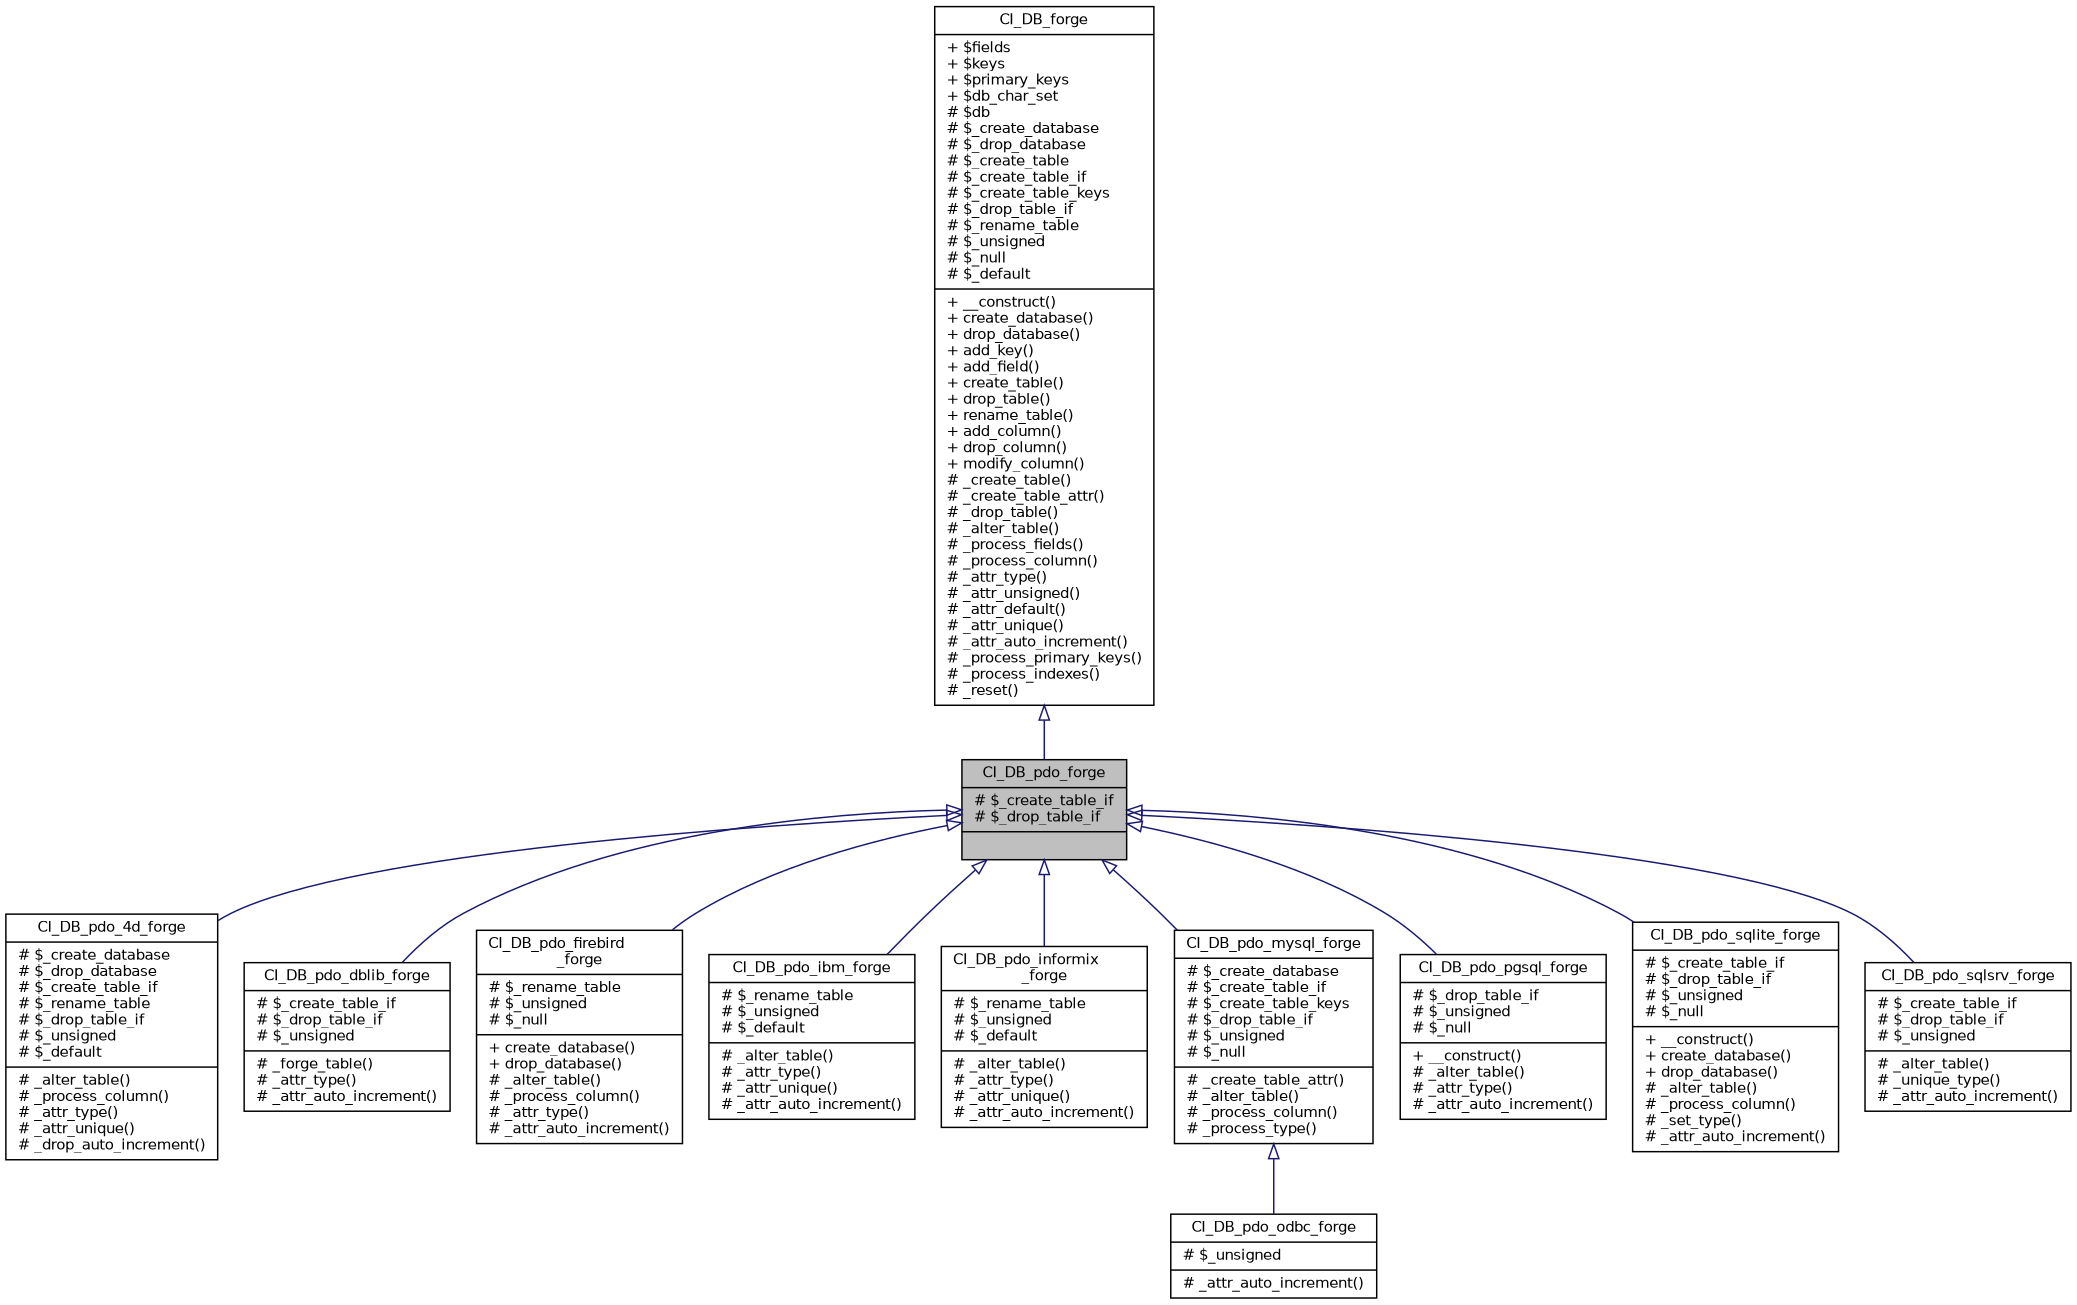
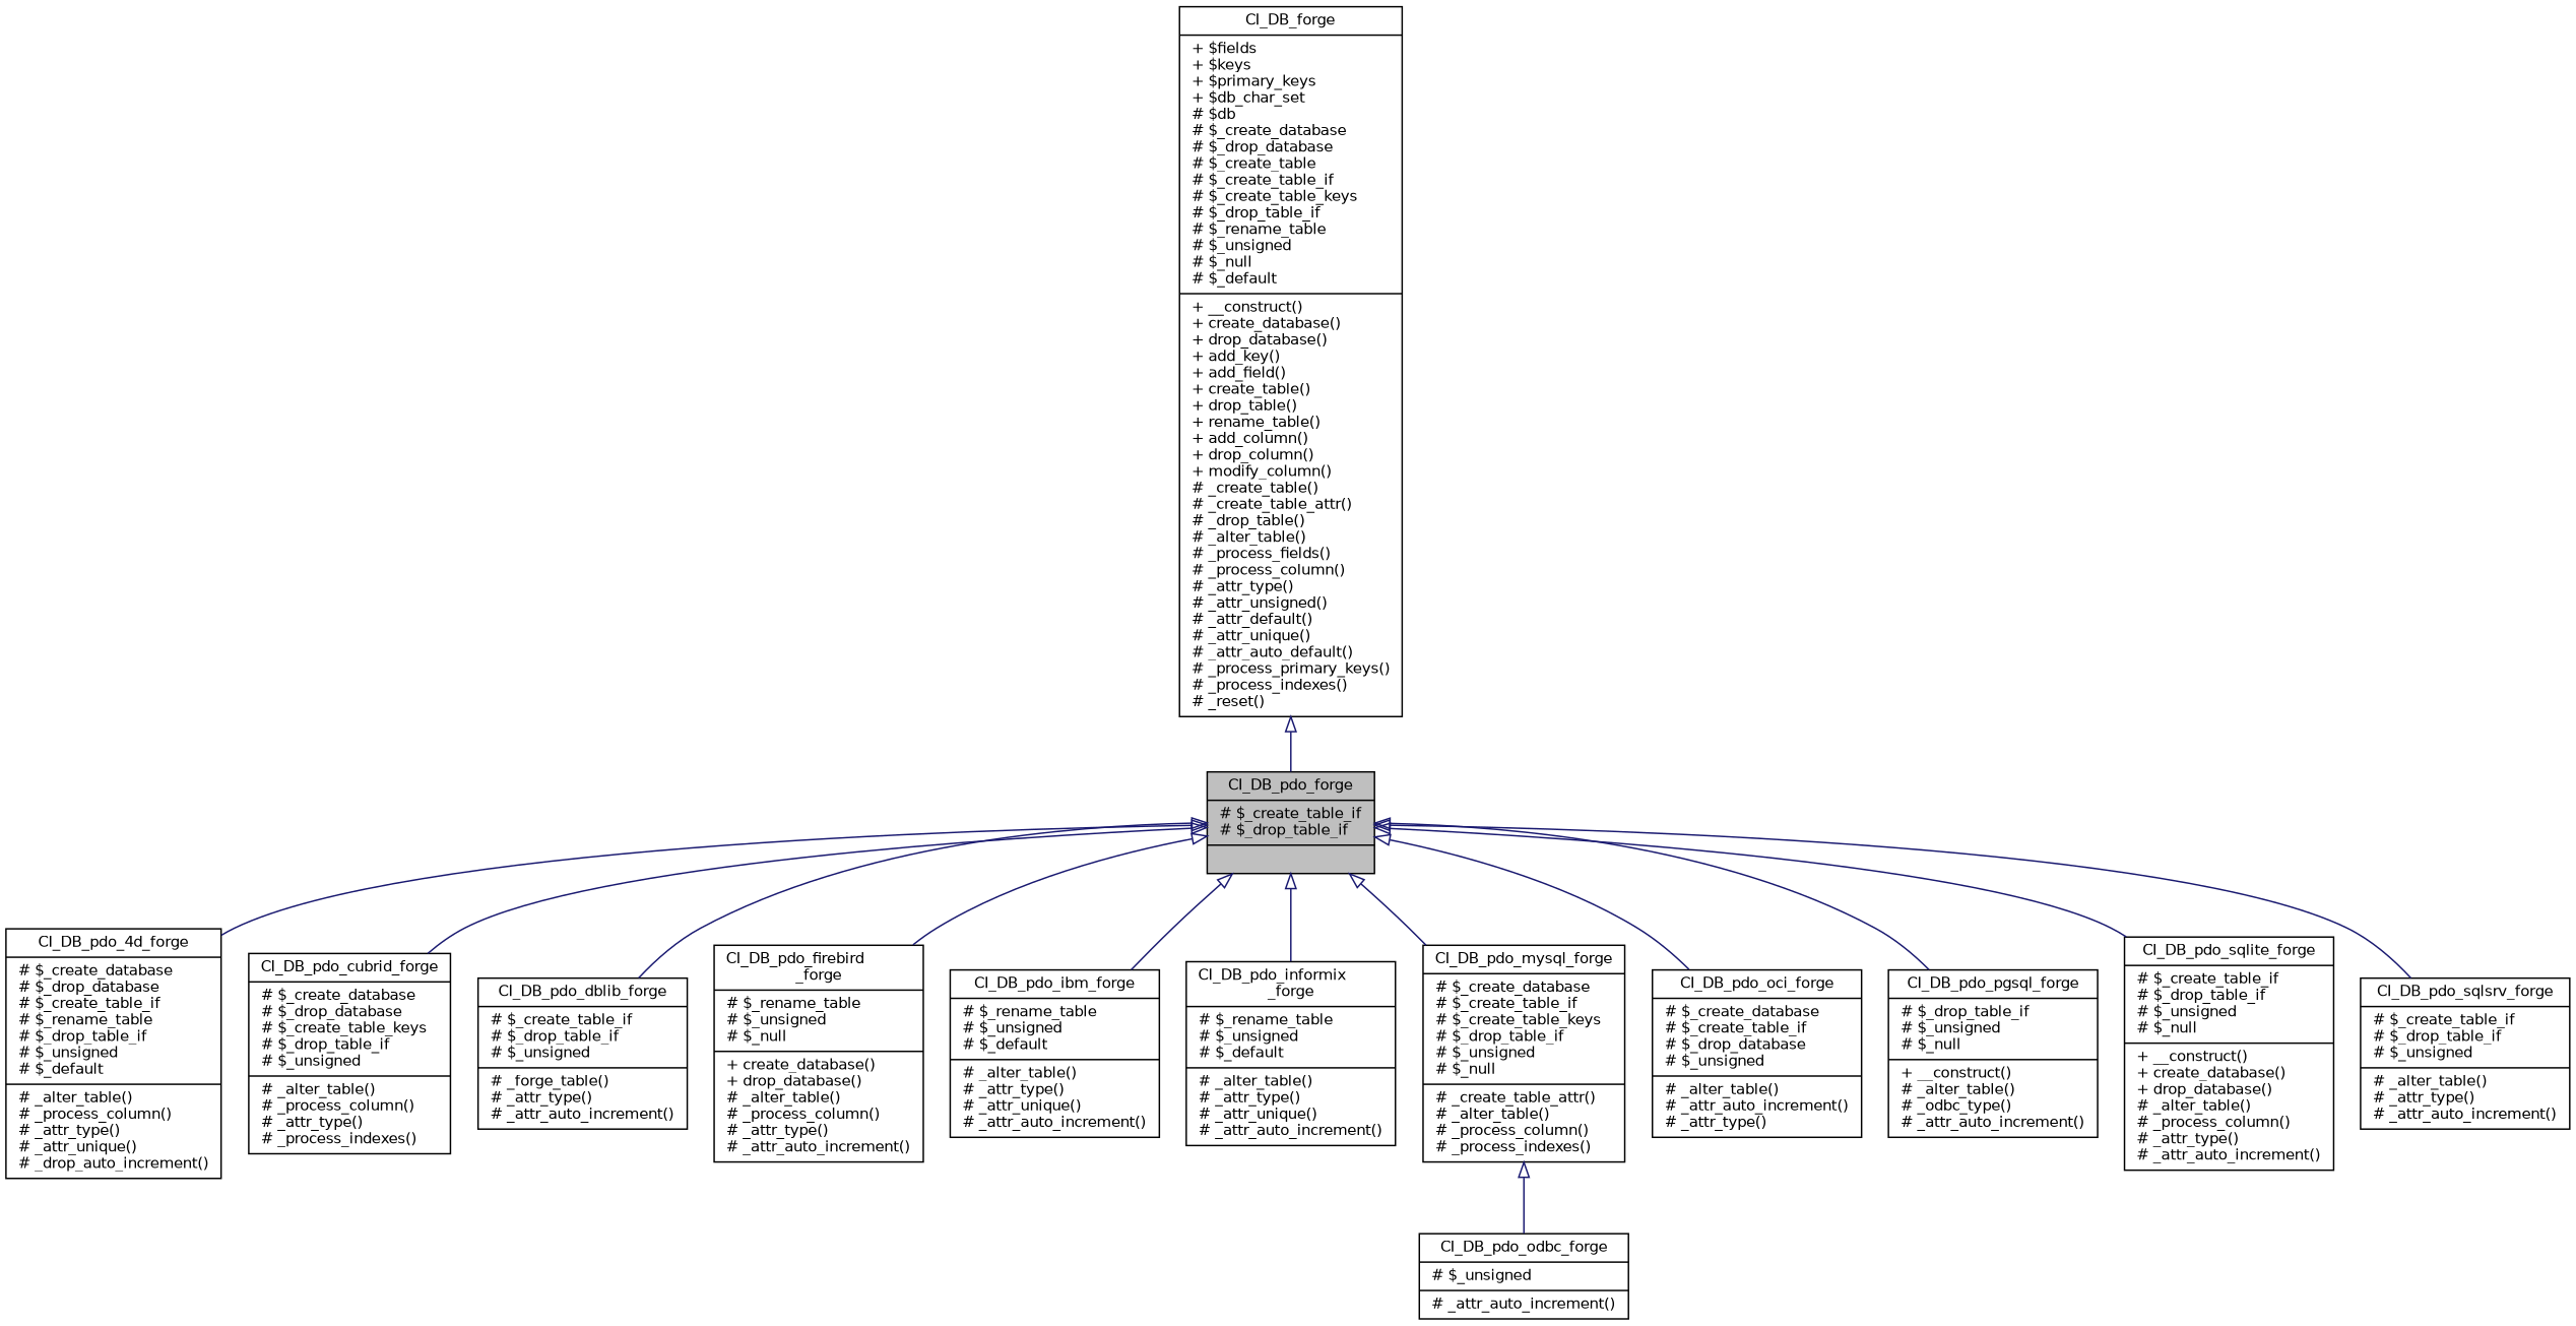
  digraph {
    node [color=black fillcolor=white fontname=Helvetica fontsize=10 shape=record style=filled]
    edge [arrowtail=onormal color=midnightblue dir=back fontname=Helvetica fontsize=10 labelfontname=Helvetica labelfontsize=10 style=solid]
    n1 [fillcolor=grey75 fontcolor=black height=0.2 label="{CI_DB_pdo_forge\n|# $_create_table_if\l# $_drop_table_if\l|}" width=0.4]
    n2 [height=0.2 label="{CI_DB_pdo_4d_forge\n|# $_create_database\l# $_drop_database\l# $_create_table_if\l# $_rename_table\l# $_drop_table_if\l# $_unsigned\l# $_default\l|# _alter_table()\l# _process_column()\l# _attr_type()\l# _attr_unique()\l# _drop_auto_increment()\l}" width=0.4]
+   n3 [height=0.2 label="{CI_DB_pdo_cubrid_forge\n|# $_create_database\l# $_drop_database\l# $_create_table_keys\l# $_drop_table_if\l# $_unsigned\l|# _alter_table()\l# _process_column()\l# _attr_type()\l# _process_indexes()\l}" width=0.4]
    n4 [height=0.2 label="{CI_DB_pdo_dblib_forge\n|# $_create_table_if\l# $_drop_table_if\l# $_unsigned\l|# _forge_table()\l# _attr_type()\l# _attr_auto_increment()\l}" width=0.4]
    n5 [height=0.2 label="{CI_DB_pdo_firebird\l_forge\n|# $_rename_table\l# $_unsigned\l# $_null\l|+ create_database()\l+ drop_database()\l# _alter_table()\l# _process_column()\l# _attr_type()\l# _attr_auto_increment()\l}" width=0.4]
    n6 [height=0.2 label="{CI_DB_pdo_ibm_forge\n|# $_rename_table\l# $_unsigned\l# $_default\l|# _alter_table()\l# _attr_type()\l# _attr_unique()\l# _attr_auto_increment()\l}" width=0.4]
    n7 [height=0.2 label="{CI_DB_pdo_informix\l_forge\n|# $_rename_table\l# $_unsigned\l# $_default\l|# _alter_table()\l# _attr_type()\l# _attr_unique()\l# _attr_auto_increment()\l}" width=0.4]
-   n8 [height=0.2 label="{CI_DB_pdo_mysql_forge\n|# $_create_database\l# $_create_table_if\l# $_create_table_keys\l# $_drop_table_if\l# $_unsigned\l# $_null\l|# _create_table_attr()\l# _alter_table()\l# _process_column()\l# _process_type()\l}" width=0.4]
-   n10 [height=0.2 label="{CI_DB_pdo_pgsql_forge\n|# $_drop_table_if\l# $_unsigned\l# $_null\l|+ __construct()\l# _alter_table()\l# _attr_type()\l# _attr_auto_increment()\l}" width=0.4]
-   n11 [height=0.2 label="{CI_DB_pdo_sqlite_forge\n|# $_create_table_if\l# $_drop_table_if\l# $_unsigned\l# $_null\l|+ __construct()\l+ create_database()\l+ drop_database()\l# _alter_table()\l# _process_column()\l# _set_type()\l# _attr_auto_increment()\l}" width=0.4]
-   n12 [height=0.2 label="{CI_DB_pdo_sqlsrv_forge\n|# $_create_table_if\l# $_drop_table_if\l# $_unsigned\l|# _alter_table()\l# _unique_type()\l# _attr_auto_increment()\l}" width=0.4]
+   n8 [height=0.2 label="{CI_DB_pdo_mysql_forge\n|# $_create_database\l# $_create_table_if\l# $_create_table_keys\l# $_drop_table_if\l# $_unsigned\l# $_null\l|# _create_table_attr()\l# _alter_table()\l# _process_column()\l# _process_indexes()\l}" width=0.4]
+   n9 [height=0.2 label="{CI_DB_pdo_oci_forge\n|# $_create_database\l# $_create_table_if\l# $_drop_database\l# $_unsigned\l|# _alter_table()\l# _attr_auto_increment()\l# _attr_type()\l}" width=0.4]
+   n10 [height=0.2 label="{CI_DB_pdo_pgsql_forge\n|# $_drop_table_if\l# $_unsigned\l# $_null\l|+ __construct()\l# _alter_table()\l# _odbc_type()\l# _attr_auto_increment()\l}" width=0.4]
+   n11 [height=0.2 label="{CI_DB_pdo_sqlite_forge\n|# $_create_table_if\l# $_drop_table_if\l# $_unsigned\l# $_null\l|+ __construct()\l+ create_database()\l+ drop_database()\l# _alter_table()\l# _process_column()\l# _attr_type()\l# _attr_auto_increment()\l}" width=0.4]
+   n12 [height=0.2 label="{CI_DB_pdo_sqlsrv_forge\n|# $_create_table_if\l# $_drop_table_if\l# $_unsigned\l|# _alter_table()\l# _attr_type()\l# _attr_auto_increment()\l}" width=0.4]
    n13 [height=0.2 label="{CI_DB_pdo_odbc_forge\n|# $_unsigned\l|# _attr_auto_increment()\l}" width=0.4]
-   n14 [height=0.2 label="{CI_DB_forge\n|+ $fields\l+ $keys\l+ $primary_keys\l+ $db_char_set\l# $db\l# $_create_database\l# $_drop_database\l# $_create_table\l# $_create_table_if\l# $_create_table_keys\l# $_drop_table_if\l# $_rename_table\l# $_unsigned\l# $_null\l# $_default\l|+ __construct()\l+ create_database()\l+ drop_database()\l+ add_key()\l+ add_field()\l+ create_table()\l+ drop_table()\l+ rename_table()\l+ add_column()\l+ drop_column()\l+ modify_column()\l# _create_table()\l# _create_table_attr()\l# _drop_table()\l# _alter_table()\l# _process_fields()\l# _process_column()\l# _attr_type()\l# _attr_unsigned()\l# _attr_default()\l# _attr_unique()\l# _attr_auto_increment()\l# _process_primary_keys()\l# _process_indexes()\l# _reset()\l}" width=0.4]
+   n14 [height=0.2 label="{CI_DB_forge\n|+ $fields\l+ $keys\l+ $primary_keys\l+ $db_char_set\l# $db\l# $_create_database\l# $_drop_database\l# $_create_table\l# $_create_table_if\l# $_create_table_keys\l# $_drop_table_if\l# $_rename_table\l# $_unsigned\l# $_null\l# $_default\l|+ __construct()\l+ create_database()\l+ drop_database()\l+ add_key()\l+ add_field()\l+ create_table()\l+ drop_table()\l+ rename_table()\l+ add_column()\l+ drop_column()\l+ modify_column()\l# _create_table()\l# _create_table_attr()\l# _drop_table()\l# _alter_table()\l# _process_fields()\l# _process_column()\l# _attr_type()\l# _attr_unsigned()\l# _attr_default()\l# _attr_unique()\l# _attr_auto_default()\l# _process_primary_keys()\l# _process_indexes()\l# _reset()\l}" width=0.4]
    n1 -> n2
+   n1 -> n3
    n1 -> n4
    n1 -> n5
    n1 -> n6
    n1 -> n7
    n1 -> n8
+   n1 -> n9
    n1 -> n10
    n1 -> n11
    n1 -> n12
    n8 -> n13
    n14 -> n1
  }
